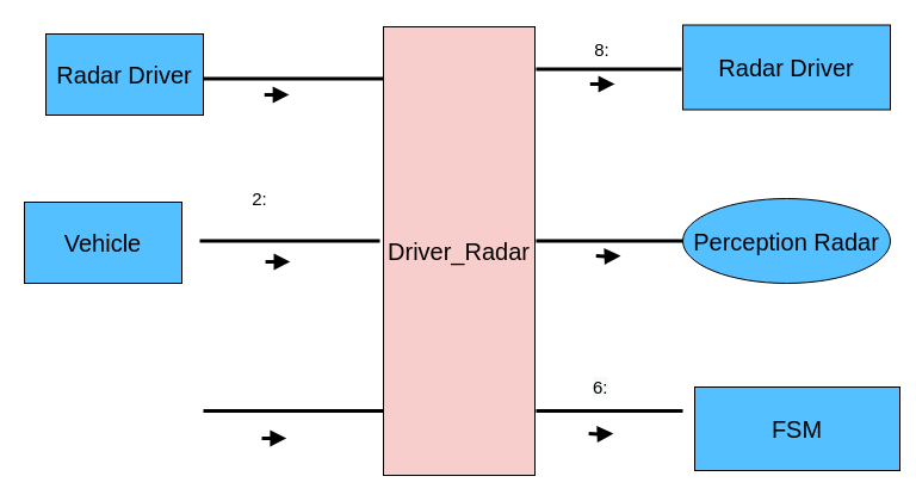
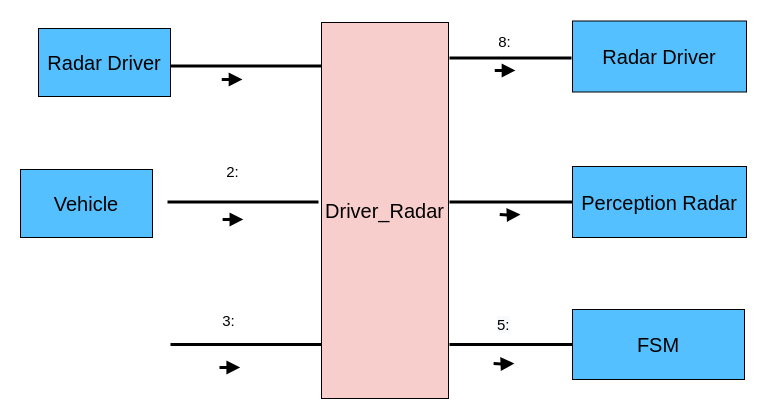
  <mxCell id="0" />
  <mxCell id="1" parent="0" />
  <mxCell id="2" value="Radar Driver" style="rounded=0;whiteSpace=wrap;html=1;fontSize=20;fillColor=#54C0FF;" parent="1" vertex="1"><mxGeometry x="38" y="28" width="132" height="68" as="geometry" /></mxCell>
  <mxCell id="3" value="Radar Driver" style="rounded=0;whiteSpace=wrap;html=1;fontSize=20;fillColor=#54C0FF;" parent="1" vertex="1"><mxGeometry x="572" y="20.5" width="174" height="71" as="geometry" /></mxCell>
- <mxCell id="4" value="FSM" style="rounded=0;whiteSpace=wrap;html=1;fontSize=20;fillColor=#54C0FF;" parent="1" vertex="1"><mxGeometry x="582" y="324" width="172" height="70" as="geometry" /></mxCell>
+ <mxCell id="4" value="FSM" style="rounded=0;whiteSpace=wrap;html=1;fontSize=20;fillColor=#54C0FF;" parent="1" vertex="1"><mxGeometry x="572" y="309" width="172" height="70" as="geometry" /></mxCell>
  <mxCell id="5" value="" style="line;strokeWidth=3;fillColor=none;align=left;verticalAlign=middle;spacingTop=-1;spacingLeft=3;spacingRight=3;rotatable=0;labelPosition=right;points=[];portConstraint=eastwest;fontSize=20;" parent="1" vertex="1"><mxGeometry x="170" y="61.5" width="151" height="8" as="geometry" /></mxCell>
  <mxCell id="6" value="" style="line;strokeWidth=3;fillColor=none;align=left;verticalAlign=middle;spacingTop=-1;spacingLeft=3;spacingRight=3;rotatable=0;labelPosition=right;points=[];portConstraint=eastwest;fontSize=20;" parent="1" vertex="1"><mxGeometry x="170" y="340" width="151" height="8" as="geometry" /></mxCell>
+ <mxCell id="7" value="&lt;font style=&quot;font-size: 15px&quot;&gt;3:&lt;/font&gt;" style="text;html=1;align=center;verticalAlign=middle;resizable=0;points=[];autosize=1;strokeColor=none;fillColor=none;fontSize=20;" parent="1" vertex="1"><mxGeometry x="212" y="300" width="31" height="36" as="geometry" /></mxCell>
  <mxCell id="8" value="" style="endArrow=block;html=1;fontSize=15;endFill=1;strokeWidth=3;rounded=0;jumpStyle=none;targetPerimeterSpacing=0;" parent="1" edge="1"><mxGeometry width="50" height="50" relative="1" as="geometry"><mxPoint x="221.25" y="79" as="sourcePoint" /><mxPoint x="242" y="79" as="targetPoint" /></mxGeometry></mxCell>
  <mxCell id="9" value="" style="endArrow=block;html=1;fontSize=15;endFill=1;strokeWidth=3;rounded=0;jumpStyle=none;targetPerimeterSpacing=0;" parent="1" edge="1"><mxGeometry width="50" height="50" relative="1" as="geometry"><mxPoint x="219" y="367" as="sourcePoint" /><mxPoint x="239.75" y="367" as="targetPoint" /></mxGeometry></mxCell>
  <mxCell id="10" value="" style="line;strokeWidth=3;fillColor=none;align=left;verticalAlign=middle;spacingTop=-1;spacingLeft=3;spacingRight=3;rotatable=0;labelPosition=right;points=[];portConstraint=eastwest;fontSize=20;" parent="1" vertex="1"><mxGeometry x="449" y="53.5" width="122" height="8" as="geometry" /></mxCell>
  <mxCell id="11" value="" style="line;strokeWidth=3;fillColor=none;align=left;verticalAlign=middle;spacingTop=-1;spacingLeft=3;spacingRight=3;rotatable=0;labelPosition=right;points=[];portConstraint=eastwest;fontSize=20;" parent="1" vertex="1"><mxGeometry x="449" y="197.5" width="123" height="8" as="geometry" /></mxCell>
  <mxCell id="12" value="" style="line;strokeWidth=3;fillColor=none;align=left;verticalAlign=middle;spacingTop=-1;spacingLeft=3;spacingRight=3;rotatable=0;labelPosition=right;points=[];portConstraint=eastwest;fontSize=20;" parent="1" vertex="1"><mxGeometry x="449" y="340" width="123" height="8" as="geometry" /></mxCell>
  <mxCell id="13" value="&lt;font style=&quot;font-size: 15px&quot;&gt;8:&lt;/font&gt;" style="text;html=1;align=center;verticalAlign=middle;resizable=0;points=[];autosize=1;strokeColor=none;fillColor=none;fontSize=20;" parent="1" vertex="1"><mxGeometry x="488" y="20.5" width="31" height="36" as="geometry" /></mxCell>
- <mxCell id="14" value="&lt;span style=&quot;color: rgb(0 , 0 , 0) ; font-family: &amp;quot;helvetica&amp;quot; ; font-size: 15px ; font-style: normal ; font-weight: 400 ; letter-spacing: normal ; text-align: center ; text-indent: 0px ; text-transform: none ; word-spacing: 0px ; background-color: rgb(248 , 249 , 250) ; display: inline ; float: none&quot;&gt;6:&lt;/span&gt;" style="text;whiteSpace=wrap;html=1;fontSize=15;" parent="1" vertex="1"><mxGeometry x="495" y="309" width="33" height="32" as="geometry" /></mxCell>
+ <mxCell id="14" value="&lt;span style=&quot;color: rgb(0 , 0 , 0) ; font-family: &amp;quot;helvetica&amp;quot; ; font-size: 15px ; font-style: normal ; font-weight: 400 ; letter-spacing: normal ; text-align: center ; text-indent: 0px ; text-transform: none ; word-spacing: 0px ; background-color: rgb(248 , 249 , 250) ; display: inline ; float: none&quot;&gt;5:&lt;/span&gt;" style="text;whiteSpace=wrap;html=1;fontSize=15;" parent="1" vertex="1"><mxGeometry x="495" y="309" width="33" height="32" as="geometry" /></mxCell>
  <mxCell id="15" value="" style="endArrow=block;html=1;fontSize=15;endFill=1;strokeWidth=3;rounded=0;jumpStyle=none;targetPerimeterSpacing=0;" parent="1" edge="1"><mxGeometry width="50" height="50" relative="1" as="geometry"><mxPoint x="494.25" y="70" as="sourcePoint" /><mxPoint x="515" y="70" as="targetPoint" /></mxGeometry></mxCell>
  <mxCell id="16" value="" style="endArrow=block;html=1;fontSize=15;endFill=1;strokeWidth=3;rounded=0;jumpStyle=none;targetPerimeterSpacing=0;" parent="1" edge="1"><mxGeometry width="50" height="50" relative="1" as="geometry"><mxPoint x="499.25" y="214" as="sourcePoint" /><mxPoint x="520" y="214" as="targetPoint" /><Array as="points"><mxPoint x="507.13" y="214.5" /></Array></mxGeometry></mxCell>
  <mxCell id="17" value="" style="endArrow=block;html=1;fontSize=15;endFill=1;strokeWidth=3;rounded=0;jumpStyle=none;targetPerimeterSpacing=0;" parent="1" edge="1"><mxGeometry width="50" height="50" relative="1" as="geometry"><mxPoint x="493.13" y="363" as="sourcePoint" /><mxPoint x="513.88" y="363" as="targetPoint" /><Array as="points"><mxPoint x="501.01" y="363.5" /></Array></mxGeometry></mxCell>
  <mxCell id="18" value="Vehicle" style="rounded=0;whiteSpace=wrap;html=1;fontSize=20;fillColor=#54C0FF;" parent="1" vertex="1"><mxGeometry x="20" y="169" width="132" height="68" as="geometry" /></mxCell>
  <mxCell id="19" value="" style="line;strokeWidth=3;fillColor=none;align=left;verticalAlign=middle;spacingTop=-1;spacingLeft=3;spacingRight=3;rotatable=0;labelPosition=right;points=[];portConstraint=eastwest;fontSize=20;" parent="1" vertex="1"><mxGeometry x="167" y="197.5" width="151" height="8" as="geometry" /></mxCell>
- <mxCell id="20" value="&lt;font style=&quot;font-size: 15px&quot;&gt;2:&lt;/font&gt;" style="text;html=1;align=center;verticalAlign=middle;resizable=0;points=[];autosize=1;strokeColor=none;fillColor=none;fontSize=20;" parent="1" vertex="1"><mxGeometry x="205" y="149" width="23" height="30" as="geometry" /></mxCell>
+ <mxCell id="20" value="&lt;font style=&quot;font-size: 15px&quot;&gt;2:&lt;/font&gt;" style="text;html=1;align=center;verticalAlign=middle;resizable=0;points=[];autosize=1;strokeColor=none;fillColor=none;fontSize=20;" parent="1" vertex="1"><mxGeometry x="220" y="154" width="23" height="30" as="geometry" /></mxCell>
  <mxCell id="21" value="" style="endArrow=block;html=1;fontSize=15;endFill=1;strokeWidth=3;rounded=0;jumpStyle=none;targetPerimeterSpacing=0;" parent="1" edge="1"><mxGeometry width="50" height="50" relative="1" as="geometry"><mxPoint x="222.12" y="219" as="sourcePoint" /><mxPoint x="242.87" y="219" as="targetPoint" /></mxGeometry></mxCell>
- <mxCell id="22" value="Perception Radar" style="ellipse;whiteSpace=wrap;html=1;fontSize=20;fillColor=#54C0FF;" parent="1" vertex="1"><mxGeometry x="572" y="166" width="174" height="71" as="geometry" /></mxCell>
+ <mxCell id="22" value="Perception Radar" style="rounded=0;whiteSpace=wrap;html=1;fontSize=20;fillColor=#54C0FF;" parent="1" vertex="1"><mxGeometry x="572" y="166" width="174" height="71" as="geometry" /></mxCell>
  <mxCell id="23" value="&lt;font style=&quot;font-size: 20px&quot;&gt;Driver_Radar&lt;/font&gt;" style="rounded=0;whiteSpace=wrap;html=1;fillColor=#f8cecc;" parent="1" vertex="1"><mxGeometry x="321" y="22" width="127" height="376" as="geometry" /></mxCell>
